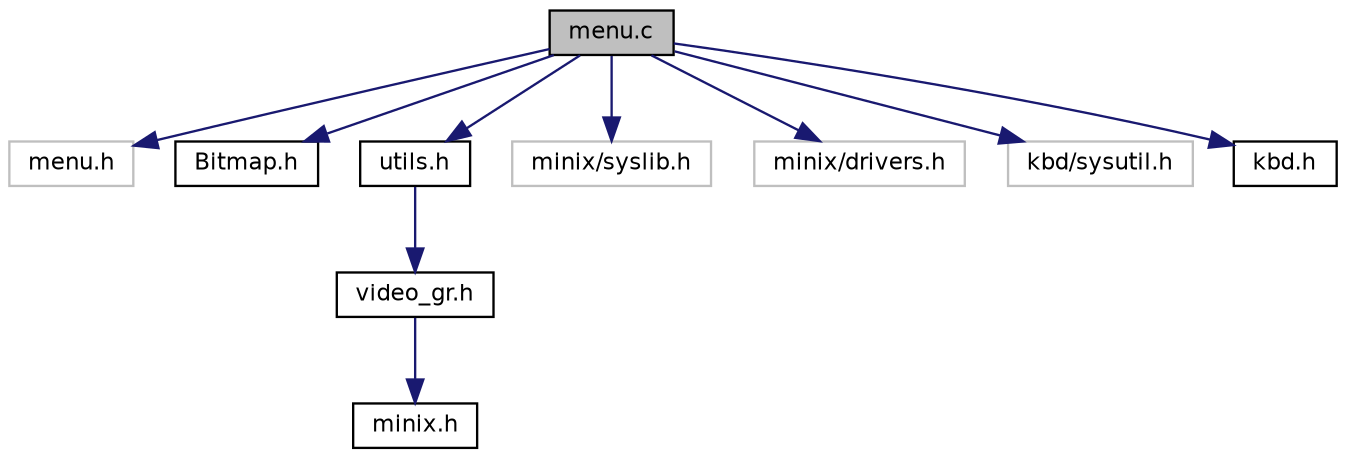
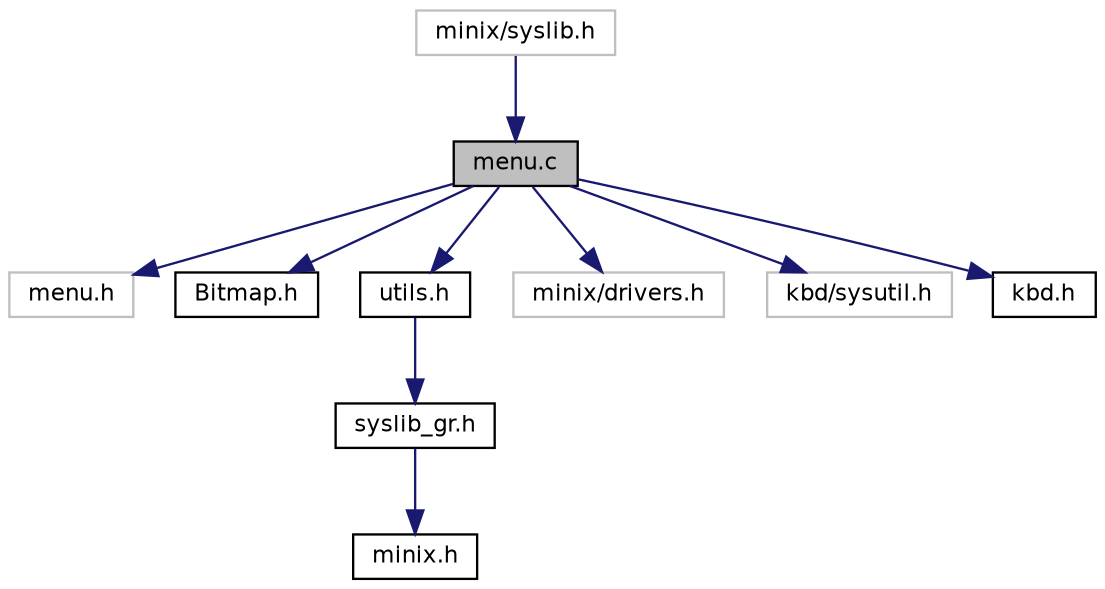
  digraph {
    node [color=black fillcolor=white fontname=Helvetica fontsize=10 shape=record style=filled]
    edge [color=midnightblue fontname=Helvetica fontsize=10 labelfontname=Helvetica labelfontsize=10 style=solid]
    n1 [fillcolor=grey75 fontcolor=black height=0.2 label="menu.c" width=0.4]
    n2 [color=grey75 height=0.2 label="menu.h" width=0.4]
    n3 [height=0.2 label="Bitmap.h" width=0.4]
    n4 [height=0.2 label="utils.h" width=0.4]
    n5 [color=grey75 height=0.2 label="minix/syslib.h" width=0.4]
    n6 [color=grey75 height=0.2 label="minix/drivers.h" width=0.4]
    n7 [color=grey75 height=0.2 label="kbd/sysutil.h" width=0.4]
    n8 [height=0.2 label="kbd.h" width=0.4]
-   n9 [height=0.2 label="video_gr.h" width=0.4]
+   n9 [height=0.2 label="syslib_gr.h" width=0.4]
    n10 [height=0.2 label="minix.h" width=0.4]
    n1 -> n2
    n1 -> n3
    n1 -> n4
-   n1 -> n5
+   n5 -> n1
    n1 -> n6
    n1 -> n7
    n1 -> n8
    n4 -> n9
    n9 -> n10
  }
